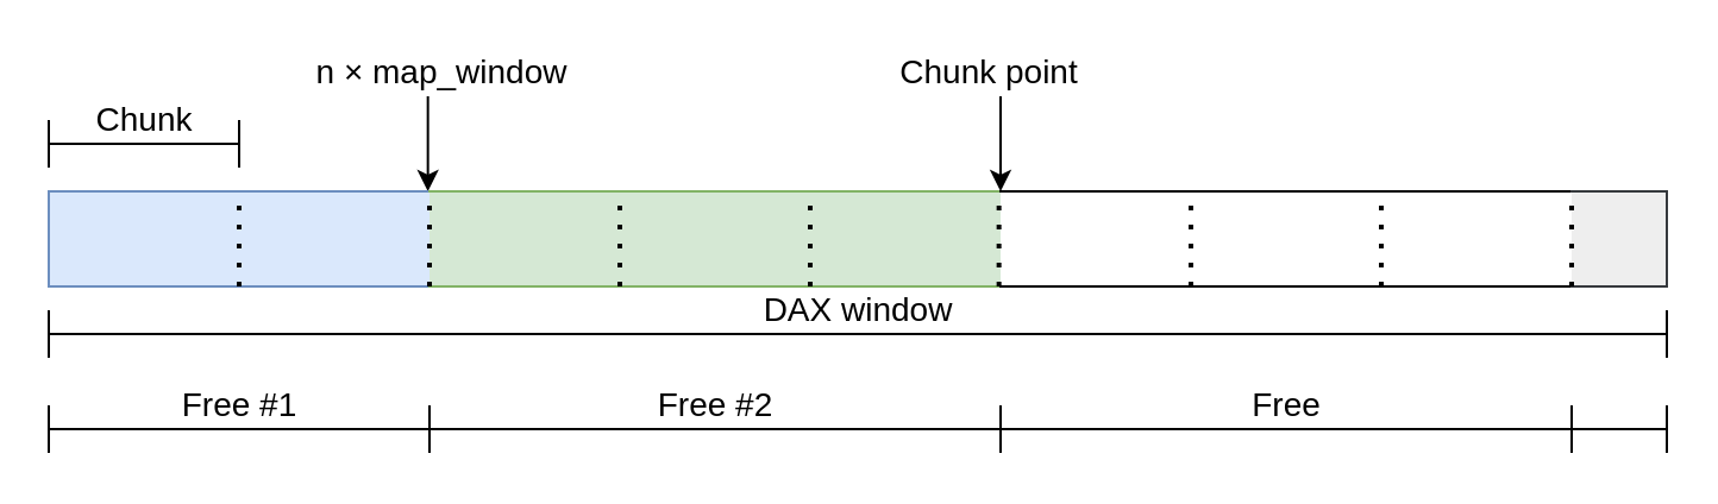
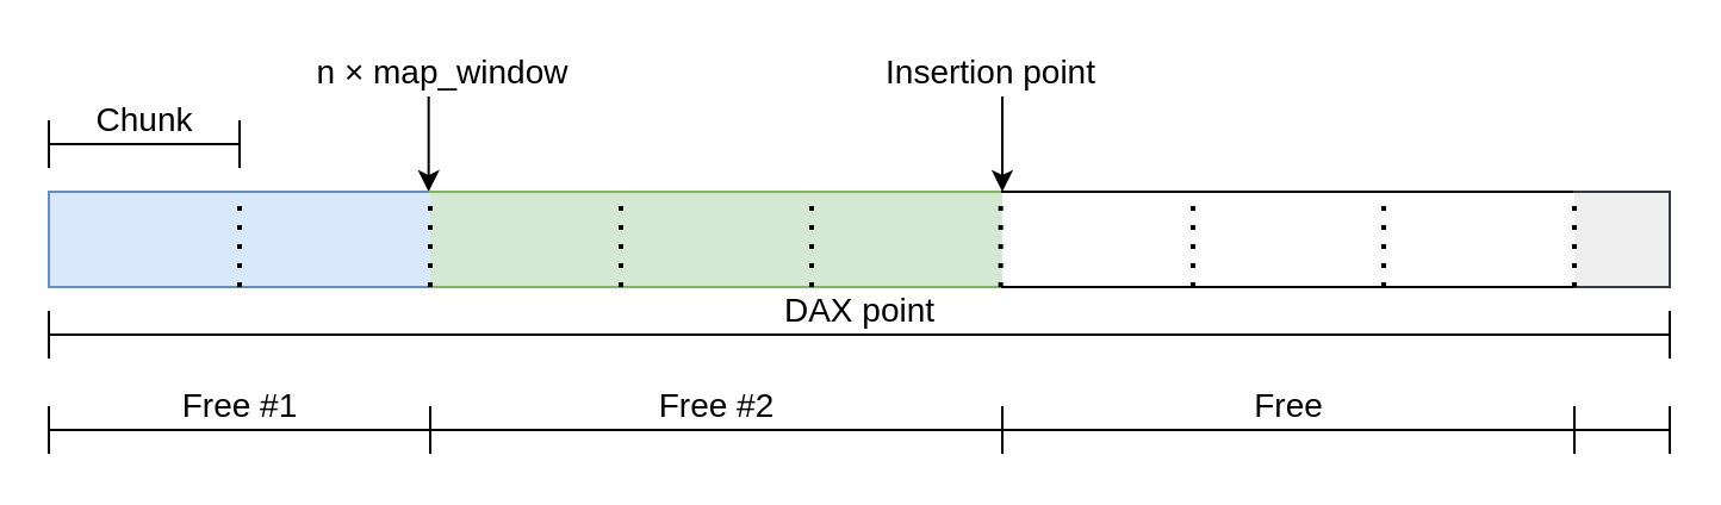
  <mxCell id="0" />
  <mxCell id="1" parent="0" />
  <mxCell id="2" value="" style="shape=crossbar;whiteSpace=wrap;html=1;rounded=1;" parent="1" vertex="1"><mxGeometry x="20" y="130" width="680" height="20" as="geometry" /></mxCell>
- <mxCell id="3" value="DAX window" style="text;html=1;align=center;verticalAlign=middle;resizable=0;points=[];autosize=1;fontSize=14;" parent="1" vertex="1"><mxGeometry x="315" y="120" width="90" height="20" as="geometry" /></mxCell>
+ <mxCell id="3" value="DAX point" style="text;html=1;align=center;verticalAlign=middle;resizable=0;points=[];autosize=1;fontSize=14;" parent="1" vertex="1"><mxGeometry x="315" y="120" width="90" height="20" as="geometry" /></mxCell>
  <mxCell id="4" value="" style="shape=crossbar;whiteSpace=wrap;html=1;rounded=1;" parent="1" vertex="1"><mxGeometry x="20" y="50" width="80" height="20" as="geometry" /></mxCell>
  <mxCell id="5" value="Chunk" style="text;html=1;align=center;verticalAlign=middle;resizable=0;points=[];autosize=1;fontSize=14;" parent="1" vertex="1"><mxGeometry x="30" y="40" width="60" height="20" as="geometry" /></mxCell>
  <mxCell id="6" value="" style="shape=crossbar;whiteSpace=wrap;html=1;rounded=1;" parent="1" vertex="1"><mxGeometry x="20" y="170" width="160" height="20" as="geometry" /></mxCell>
  <mxCell id="7" value="" style="shape=crossbar;whiteSpace=wrap;html=1;rounded=1;" parent="1" vertex="1"><mxGeometry x="180" y="170" width="240" height="20" as="geometry" /></mxCell>
  <mxCell id="8" value="Free #1" style="text;html=1;align=center;verticalAlign=middle;resizable=0;points=[];autosize=1;fontSize=14;" parent="1" vertex="1"><mxGeometry x="55" y="160" width="90" height="20" as="geometry" /></mxCell>
  <mxCell id="9" value="Free #2" style="text;html=1;align=center;verticalAlign=middle;resizable=0;points=[];autosize=1;fontSize=14;" parent="1" vertex="1"><mxGeometry x="255" y="160" width="90" height="20" as="geometry" /></mxCell>
  <mxCell id="10" value="" style="endArrow=classic;html=1;" parent="1" edge="1"><mxGeometry width="50" height="50" relative="1" as="geometry"><mxPoint x="179.33" y="40" as="sourcePoint" /><mxPoint x="179.33" y="80" as="targetPoint" /></mxGeometry></mxCell>
  <mxCell id="11" value="n × map_window" style="text;html=1;align=center;verticalAlign=middle;resizable=0;points=[];autosize=1;fontSize=14;" parent="1" vertex="1"><mxGeometry x="120" y="20" width="130" height="20" as="geometry" /></mxCell>
  <mxCell id="12" value="" style="shape=crossbar;whiteSpace=wrap;html=1;rounded=1;" parent="1" vertex="1"><mxGeometry x="660" y="170" width="40" height="20" as="geometry" /></mxCell>
  <mxCell id="13" value="" style="shape=crossbar;whiteSpace=wrap;html=1;rounded=1;" parent="1" vertex="1"><mxGeometry x="420" y="170" width="240" height="20" as="geometry" /></mxCell>
  <mxCell id="14" value="Free" style="text;html=1;align=center;verticalAlign=middle;resizable=0;points=[];autosize=1;fontSize=14;" parent="1" vertex="1"><mxGeometry x="520" y="160" width="40" height="20" as="geometry" /></mxCell>
  <mxCell id="15" value="" style="shape=partialRectangle;whiteSpace=wrap;html=1;bottom=1;right=1;left=1;top=0;fillColor=#dae8fc;routingCenterX=-0.5;direction=south;strokeColor=#6c8ebf;" parent="1" vertex="1"><mxGeometry x="20" y="80" width="160" height="40" as="geometry" /></mxCell>
  <mxCell id="16" value="" style="shape=partialRectangle;whiteSpace=wrap;html=1;left=0;right=0;fillColor=#d5e8d4;strokeColor=#82b366;" parent="1" vertex="1"><mxGeometry x="180" y="80" width="240" height="40" as="geometry" /></mxCell>
  <mxCell id="17" value="" style="shape=partialRectangle;whiteSpace=wrap;html=1;left=0;right=0;fillColor=none;" parent="1" vertex="1"><mxGeometry x="420" y="80" width="240" height="40" as="geometry" /></mxCell>
  <mxCell id="18" value="" style="shape=partialRectangle;whiteSpace=wrap;html=1;bottom=1;right=1;left=1;top=0;fillColor=#eeeeee;routingCenterX=-0.5;direction=north;strokeColor=#36393d;" parent="1" vertex="1"><mxGeometry x="660" y="80" width="40" height="40" as="geometry" /></mxCell>
  <mxCell id="19" value="" style="endArrow=none;dashed=1;html=1;dashPattern=1 3;strokeWidth=2;" parent="1" edge="1"><mxGeometry width="50" height="50" relative="1" as="geometry"><mxPoint x="100" y="120" as="sourcePoint" /><mxPoint x="100" y="80" as="targetPoint" /></mxGeometry></mxCell>
  <mxCell id="20" value="" style="endArrow=none;dashed=1;html=1;dashPattern=1 3;strokeWidth=2;" parent="1" edge="1"><mxGeometry width="50" height="50" relative="1" as="geometry"><mxPoint x="180" y="120" as="sourcePoint" /><mxPoint x="180" y="80" as="targetPoint" /></mxGeometry></mxCell>
  <mxCell id="21" value="" style="endArrow=none;dashed=1;html=1;dashPattern=1 3;strokeWidth=2;" parent="1" edge="1"><mxGeometry width="50" height="50" relative="1" as="geometry"><mxPoint x="260" y="120" as="sourcePoint" /><mxPoint x="260" y="80" as="targetPoint" /></mxGeometry></mxCell>
  <mxCell id="22" value="" style="endArrow=none;dashed=1;html=1;dashPattern=1 3;strokeWidth=2;" parent="1" edge="1"><mxGeometry width="50" height="50" relative="1" as="geometry"><mxPoint x="340" y="120" as="sourcePoint" /><mxPoint x="340" y="80" as="targetPoint" /></mxGeometry></mxCell>
  <mxCell id="23" value="" style="endArrow=none;dashed=1;html=1;dashPattern=1 3;strokeWidth=2;" parent="1" edge="1"><mxGeometry width="50" height="50" relative="1" as="geometry"><mxPoint x="419.33" y="120" as="sourcePoint" /><mxPoint x="419.33" y="80" as="targetPoint" /></mxGeometry></mxCell>
  <mxCell id="24" value="" style="endArrow=none;dashed=1;html=1;dashPattern=1 3;strokeWidth=2;" parent="1" edge="1"><mxGeometry width="50" height="50" relative="1" as="geometry"><mxPoint x="500" y="120" as="sourcePoint" /><mxPoint x="500" y="80" as="targetPoint" /></mxGeometry></mxCell>
  <mxCell id="25" value="" style="endArrow=none;dashed=1;html=1;dashPattern=1 3;strokeWidth=2;" parent="1" edge="1"><mxGeometry width="50" height="50" relative="1" as="geometry"><mxPoint x="580" y="120" as="sourcePoint" /><mxPoint x="580" y="80" as="targetPoint" /></mxGeometry></mxCell>
  <mxCell id="26" value="" style="endArrow=none;dashed=1;html=1;dashPattern=1 3;strokeWidth=2;" parent="1" edge="1"><mxGeometry width="50" height="50" relative="1" as="geometry"><mxPoint x="660" y="120" as="sourcePoint" /><mxPoint x="660" y="80" as="targetPoint" /></mxGeometry></mxCell>
  <mxCell id="27" value="" style="endArrow=classic;html=1;" edge="1" parent="1"><mxGeometry width="50" height="50" relative="1" as="geometry"><mxPoint x="420" y="40" as="sourcePoint" /><mxPoint x="420" y="80" as="targetPoint" /></mxGeometry></mxCell>
- <mxCell id="28" value="Chunk point" style="text;html=1;align=center;verticalAlign=middle;resizable=0;points=[];autosize=1;fontSize=14;" vertex="1" parent="1"><mxGeometry x="365" y="20" width="100" height="20" as="geometry" /></mxCell>
+ <mxCell id="28" value="Insertion point" style="text;html=1;align=center;verticalAlign=middle;resizable=0;points=[];autosize=1;fontSize=14;" vertex="1" parent="1"><mxGeometry x="365" y="20" width="100" height="20" as="geometry" /></mxCell>
